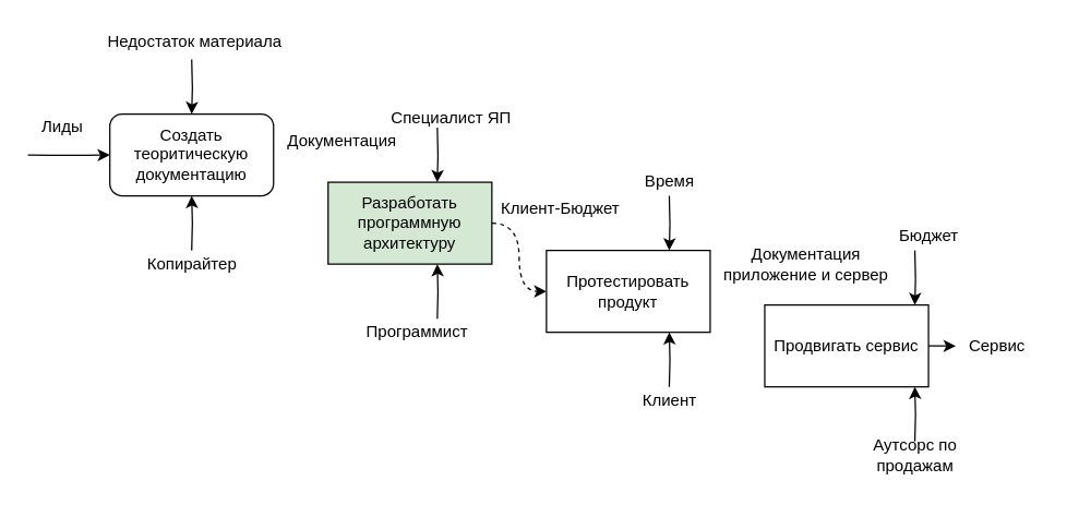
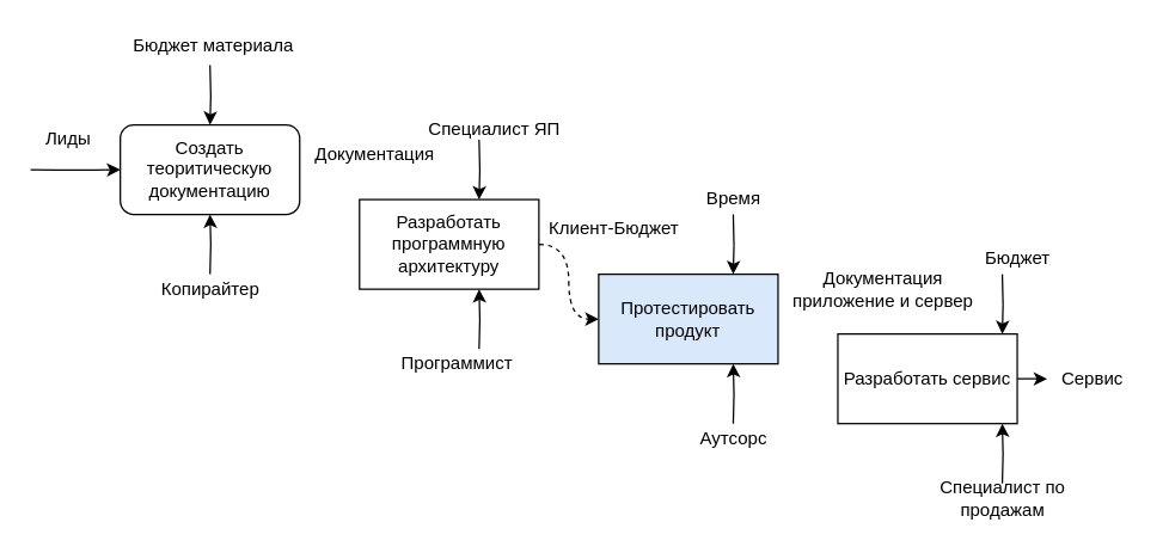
  <mxCell id="0" />
  <mxCell id="1" parent="0" />
  <mxCell id="2" style="edgeStyle=orthogonalEdgeStyle;curved=1;orthogonalLoop=1;jettySize=auto;html=1;" parent="1" target="5" edge="1"><mxGeometry relative="1" as="geometry"><mxPoint y="113" as="sourcePoint" x="20" /></mxGeometry></mxCell>
  <mxCell id="3" value="" style="edgeStyle=orthogonalEdgeStyle;rounded=0;orthogonalLoop=1;jettySize=auto;html=1;strokeColor=#000000;" edge="1" parent="1" target="5"><mxGeometry relative="1" as="geometry"><mxPoint x="140" y="43" as="sourcePoint" /></mxGeometry></mxCell>
  <mxCell id="4" value="" style="edgeStyle=orthogonalEdgeStyle;rounded=0;orthogonalLoop=1;jettySize=auto;html=1;strokeColor=#000000;" edge="1" parent="1" target="5"><mxGeometry relative="1" as="geometry"><mxPoint x="140" y="183" as="sourcePoint" /></mxGeometry></mxCell>
  <mxCell id="5" value="Создать теоритическую документацию" style="whiteSpace=wrap;html=1;rounded=1;" parent="1" vertex="1"><mxGeometry x="80" y="83" width="120" height="60" as="geometry" /></mxCell>
  <mxCell id="6" value="" style="edgeStyle=orthogonalEdgeStyle;orthogonalLoop=1;jettySize=auto;html=1;curved=1;dashed=1;" parent="1" source="7" target="8" edge="1"><mxGeometry relative="1" as="geometry" /></mxCell>
- <mxCell id="7" value="Разработать программную архитектуру" style="rounded=0;whiteSpace=wrap;html=1;fillColor=#d5e8d4;" parent="1" vertex="1"><mxGeometry x="240" y="133" width="120" height="60" as="geometry" /></mxCell>
- <mxCell id="8" value="Протестировать продукт" style="rounded=0;whiteSpace=wrap;html=1;" parent="1" vertex="1"><mxGeometry x="400" y="183" width="120" height="60" as="geometry" /></mxCell>
+ <mxCell id="7" value="Разработать программную архитектуру" style="rounded=0;whiteSpace=wrap;html=1;" parent="1" vertex="1"><mxGeometry x="240" y="133" width="120" height="60" as="geometry" /></mxCell>
+ <mxCell id="8" value="Протестировать продукт" style="rounded=0;whiteSpace=wrap;html=1;fillColor=#dae8fc;" parent="1" vertex="1"><mxGeometry x="400" y="183" width="120" height="60" as="geometry" /></mxCell>
  <mxCell id="9" value="" style="edgeStyle=orthogonalEdgeStyle;curved=1;orthogonalLoop=1;jettySize=auto;html=1;" parent="1" edge="1"><mxGeometry relative="1" as="geometry"><mxPoint x="650" y="253" as="sourcePoint" /><mxPoint x="700" y="253" as="targetPoint" /></mxGeometry></mxCell>
- <mxCell id="10" value="Продвигать сервис" style="rounded=0;whiteSpace=wrap;html=1;" parent="1" vertex="1"><mxGeometry x="560" y="223" width="120" height="60" as="geometry" /></mxCell>
+ <mxCell id="10" value="Разработать сервис" style="rounded=0;whiteSpace=wrap;html=1;" parent="1" vertex="1"><mxGeometry x="560" y="223" width="120" height="60" as="geometry" /></mxCell>
  <mxCell id="11" value="Документация" style="text;html=1;align=center;verticalAlign=middle;resizable=0;points=[];;autosize=1;" parent="1" vertex="1"><mxGeometry x="200" y="93" width="100" height="20" as="geometry" /></mxCell>
  <mxCell id="12" value="Клиент-Бюджет" style="text;html=1;align=center;verticalAlign=middle;resizable=0;points=[];;autosize=1;" parent="1" vertex="1"><mxGeometry x="360" y="143" width="100" height="20" as="geometry" /></mxCell>
  <mxCell id="13" value="Документация&lt;br&gt;приложение и сервер" style="text;html=1;align=center;verticalAlign=middle;resizable=0;points=[];;autosize=1;" parent="1" vertex="1"><mxGeometry x="520" y="178" width="140" height="30" as="geometry" /></mxCell>
  <mxCell id="14" value="Сервис" style="text;html=1;align=center;verticalAlign=middle;resizable=0;points=[];;autosize=1;" parent="1" vertex="1"><mxGeometry x="700" y="243" width="60" height="20" as="geometry" /></mxCell>
  <mxCell id="15" value="Лиды" style="text;html=1;align=center;verticalAlign=middle;resizable=0;points=[];;autosize=1;" parent="1" vertex="1"><mxGeometry y="83" width="50" height="20" as="geometry" x="20" /></mxCell>
  <mxCell id="16" value="" style="edgeStyle=orthogonalEdgeStyle;rounded=0;orthogonalLoop=1;jettySize=auto;html=1;strokeColor=#000000;" edge="1" parent="1"><mxGeometry relative="1" as="geometry"><mxPoint x="320" y="93" as="sourcePoint" /><mxPoint x="320" y="133" as="targetPoint" /></mxGeometry></mxCell>
  <mxCell id="17" value="" style="edgeStyle=orthogonalEdgeStyle;rounded=0;orthogonalLoop=1;jettySize=auto;html=1;strokeColor=#000000;" edge="1" parent="1"><mxGeometry relative="1" as="geometry"><mxPoint x="320" y="233" as="sourcePoint" /><mxPoint x="320" y="193" as="targetPoint" /></mxGeometry></mxCell>
  <mxCell id="18" value="" style="edgeStyle=orthogonalEdgeStyle;rounded=0;orthogonalLoop=1;jettySize=auto;html=1;strokeColor=#000000;" edge="1" parent="1"><mxGeometry relative="1" as="geometry"><mxPoint x="490" y="143" as="sourcePoint" /><mxPoint x="490" y="183" as="targetPoint" /></mxGeometry></mxCell>
  <mxCell id="19" value="" style="edgeStyle=orthogonalEdgeStyle;rounded=0;orthogonalLoop=1;jettySize=auto;html=1;strokeColor=#000000;" edge="1" parent="1"><mxGeometry relative="1" as="geometry"><mxPoint x="490" y="283" as="sourcePoint" /><mxPoint x="490" y="243" as="targetPoint" /></mxGeometry></mxCell>
  <mxCell id="20" value="" style="edgeStyle=orthogonalEdgeStyle;rounded=0;orthogonalLoop=1;jettySize=auto;html=1;strokeColor=#000000;" edge="1" parent="1"><mxGeometry relative="1" as="geometry"><mxPoint x="670" y="183" as="sourcePoint" /><mxPoint x="670" y="223" as="targetPoint" /></mxGeometry></mxCell>
  <mxCell id="21" value="" style="edgeStyle=orthogonalEdgeStyle;rounded=0;orthogonalLoop=1;jettySize=auto;html=1;strokeColor=#000000;" edge="1" parent="1"><mxGeometry relative="1" as="geometry"><mxPoint x="670" y="323" as="sourcePoint" /><mxPoint x="670" y="283" as="targetPoint" /></mxGeometry></mxCell>
- <mxCell id="22" value="Недостаток материала" style="text;html=1;align=center;verticalAlign=middle;resizable=0;points=[];;autosize=1;" vertex="1" parent="1"><mxGeometry x="72" y="20" width="140" height="20" as="geometry" /></mxCell>
+ <mxCell id="22" value="Бюджет материала" style="text;html=1;align=center;verticalAlign=middle;resizable=0;points=[];;autosize=1;" vertex="1" parent="1"><mxGeometry x="72" y="20" width="140" height="20" as="geometry" /></mxCell>
  <mxCell id="23" value="Копирайтер" style="text;html=1;align=center;verticalAlign=middle;resizable=0;points=[];;autosize=1;" vertex="1" parent="1"><mxGeometry x="100" y="183" width="80" height="20" as="geometry" /></mxCell>
  <mxCell id="24" value="Специалист ЯП" style="text;html=1;align=center;verticalAlign=middle;resizable=0;points=[];;autosize=1;" vertex="1" parent="1"><mxGeometry x="275" y="76" width="110" height="20" as="geometry" /></mxCell>
  <mxCell id="25" value="Программист" style="text;html=1;align=center;verticalAlign=middle;resizable=0;points=[];;autosize=1;" vertex="1" parent="1"><mxGeometry x="260" y="233" width="90" height="20" as="geometry" /></mxCell>
- <mxCell id="26" value="Клиент" style="text;html=1;align=center;verticalAlign=middle;resizable=0;points=[];;autosize=1;" vertex="1" parent="1"><mxGeometry x="460" y="283" width="60" height="20" as="geometry" /></mxCell>
+ <mxCell id="26" value="Аутсорс" style="text;html=1;align=center;verticalAlign=middle;resizable=0;points=[];;autosize=1;" vertex="1" parent="1"><mxGeometry x="460" y="283" width="60" height="20" as="geometry" /></mxCell>
  <mxCell id="27" value="Время" style="text;html=1;align=center;verticalAlign=middle;resizable=0;points=[];;autosize=1;" vertex="1" parent="1"><mxGeometry x="465" y="123" width="50" height="20" as="geometry" /></mxCell>
- <mxCell id="28" value="Аутсорс по&lt;br&gt;продажам" style="text;html=1;align=center;verticalAlign=middle;resizable=0;points=[];;autosize=1;" vertex="1" parent="1"><mxGeometry x="620" y="318" width="100" height="30" as="geometry" /></mxCell>
+ <mxCell id="28" value="Специалист по&lt;br&gt;продажам" style="text;html=1;align=center;verticalAlign=middle;resizable=0;points=[];;autosize=1;" vertex="1" parent="1"><mxGeometry x="620" y="318" width="100" height="30" as="geometry" /></mxCell>
  <mxCell id="29" value="Бюджет" style="text;html=1;align=center;verticalAlign=middle;resizable=0;points=[];;autosize=1;" vertex="1" parent="1"><mxGeometry x="650" y="163" width="60" height="20" as="geometry" /></mxCell>
